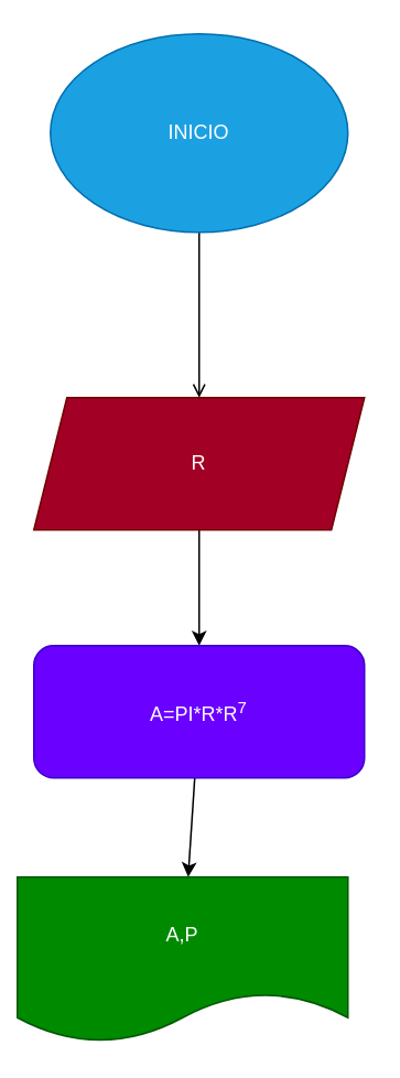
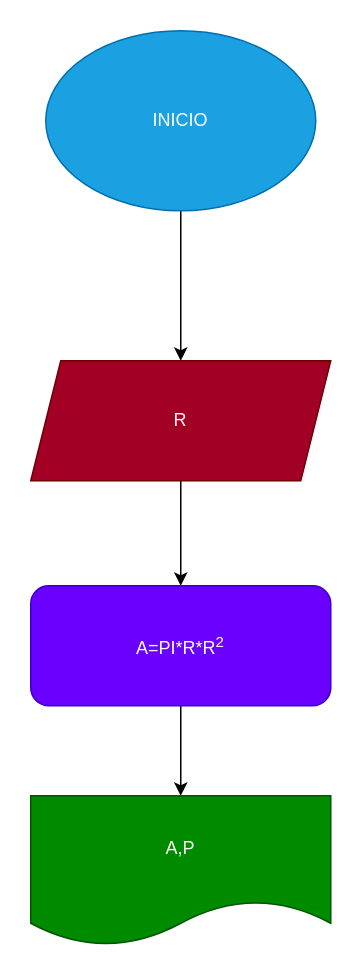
  <mxCell id="0" />
  <mxCell id="1" parent="0" />
- <mxCell id="2" value="" style="edgeStyle=none;html=1;endArrow=open;" edge="1" parent="1" source="3" target="5"><mxGeometry relative="1" as="geometry" /></mxCell>
+ <mxCell id="2" value="" style="edgeStyle=none;html=1;" edge="1" parent="1" source="3" target="5"><mxGeometry relative="1" as="geometry" /></mxCell>
  <mxCell id="3" value="INICIO" style="ellipse;whiteSpace=wrap;html=1;fillColor=#1ba1e2;fontColor=#ffffff;strokeColor=#006EAF;" vertex="1" parent="1"><mxGeometry x="30" y="20" width="180" height="120" as="geometry" /></mxCell>
  <mxCell id="4" value="" style="edgeStyle=none;html=1;" edge="1" parent="1" source="5" target="7"><mxGeometry relative="1" as="geometry" /></mxCell>
  <mxCell id="5" value="R" style="shape=parallelogram;perimeter=parallelogramPerimeter;whiteSpace=wrap;html=1;fixedSize=1;fillColor=#a20025;strokeColor=#6F0000;fontColor=#ffffff;" vertex="1" parent="1"><mxGeometry x="20" y="240" width="200" height="80" as="geometry" /></mxCell>
  <mxCell id="6" value="" style="edgeStyle=none;html=1;" edge="1" parent="1" source="7" target="8"><mxGeometry relative="1" as="geometry" /></mxCell>
- <mxCell id="7" value="A=PI*R*R&lt;sup&gt;7&lt;/sup&gt;" style="rounded=1;whiteSpace=wrap;html=1;fillColor=#6a00ff;strokeColor=#3700CC;fontColor=#ffffff;" vertex="1" parent="1"><mxGeometry x="20" y="390" width="200" height="80" as="geometry" /></mxCell>
- <mxCell id="8" value="A,P" style="shape=document;whiteSpace=wrap;html=1;boundedLbl=1;fillColor=#008a00;strokeColor=#005700;fontColor=#ffffff;rounded=1;" vertex="1" parent="1"><mxGeometry x="10" y="530" width="200" height="100" as="geometry" /></mxCell>
+ <mxCell id="7" value="A=PI*R*R&lt;sup&gt;2&lt;/sup&gt;" style="rounded=1;whiteSpace=wrap;html=1;fillColor=#6a00ff;strokeColor=#3700CC;fontColor=#ffffff;" vertex="1" parent="1"><mxGeometry x="20" y="390" width="200" height="80" as="geometry" /></mxCell>
+ <mxCell id="8" value="A,P" style="shape=document;whiteSpace=wrap;html=1;boundedLbl=1;fillColor=#008a00;strokeColor=#005700;fontColor=#ffffff;rounded=1;" vertex="1" parent="1"><mxGeometry x="20" y="530" width="200" height="100" as="geometry" /></mxCell>
